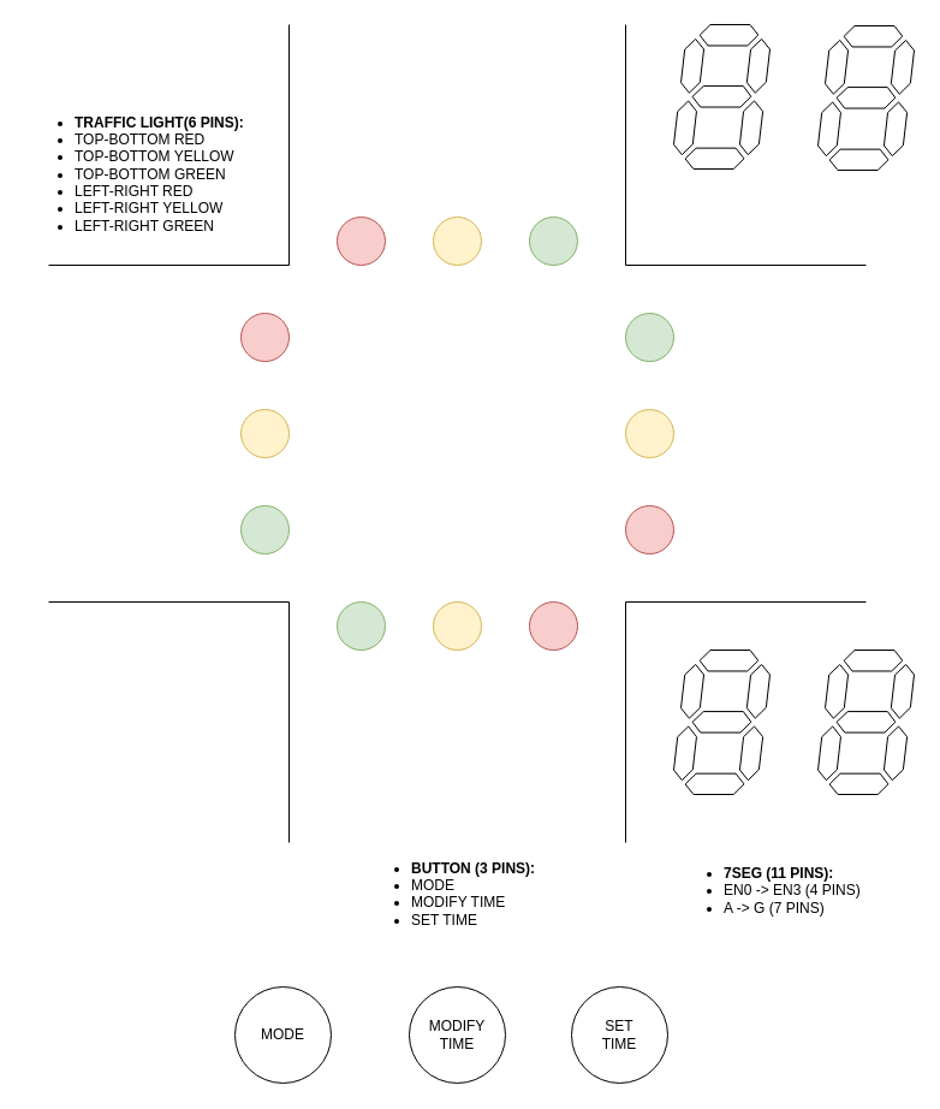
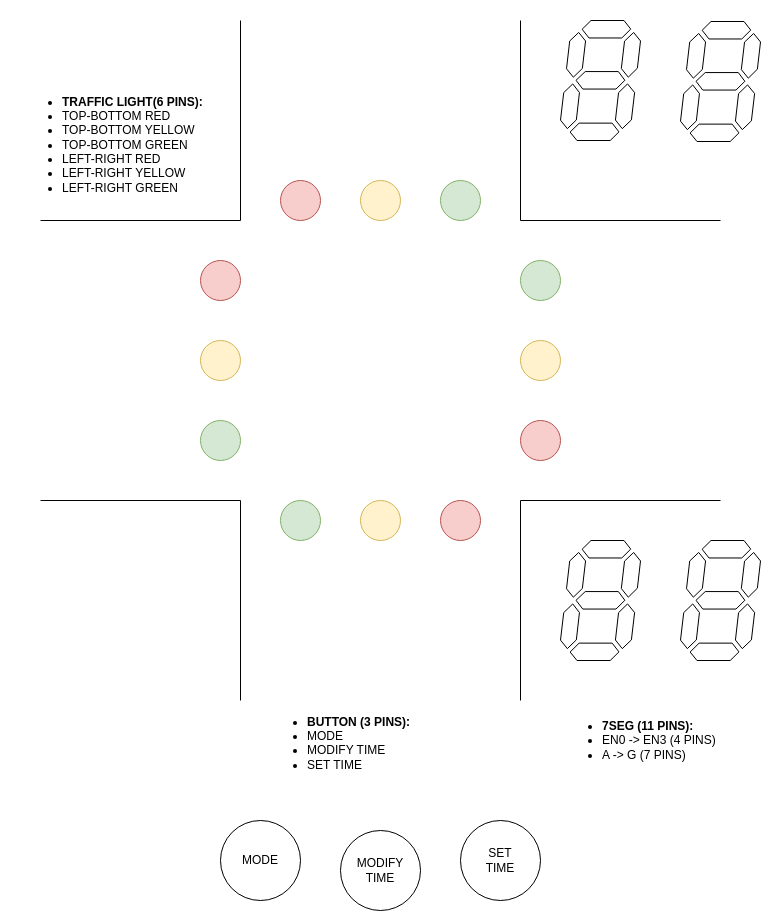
  <mxCell id="0" />
  <mxCell id="1" parent="0" />
  <mxCell id="2" value="" style="ellipse;whiteSpace=wrap;html=1;aspect=fixed;fillColor=#f8cecc;strokeColor=#b85450;" vertex="1" parent="1"><mxGeometry x="280" y="180" width="40" height="40" as="geometry" /></mxCell>
  <mxCell id="3" value="" style="ellipse;whiteSpace=wrap;html=1;aspect=fixed;fillColor=#d5e8d4;strokeColor=#82b366;" vertex="1" parent="1"><mxGeometry x="440" y="180" width="40" height="40" as="geometry" /></mxCell>
  <mxCell id="4" value="" style="ellipse;whiteSpace=wrap;html=1;aspect=fixed;fillColor=#fff2cc;strokeColor=#d6b656;" vertex="1" parent="1"><mxGeometry x="360" y="180" width="40" height="40" as="geometry" /></mxCell>
  <mxCell id="5" value="" style="ellipse;whiteSpace=wrap;html=1;aspect=fixed;fillColor=#f8cecc;strokeColor=#b85450;" vertex="1" parent="1"><mxGeometry x="520" y="420" width="40" height="40" as="geometry" /></mxCell>
  <mxCell id="6" value="" style="ellipse;whiteSpace=wrap;html=1;aspect=fixed;fillColor=#d5e8d4;strokeColor=#82b366;" vertex="1" parent="1"><mxGeometry x="520" y="260" width="40" height="40" as="geometry" /></mxCell>
  <mxCell id="7" value="" style="ellipse;whiteSpace=wrap;html=1;aspect=fixed;fillColor=#fff2cc;strokeColor=#d6b656;" vertex="1" parent="1"><mxGeometry x="520" y="340" width="40" height="40" as="geometry" /></mxCell>
  <mxCell id="8" value="" style="ellipse;whiteSpace=wrap;html=1;aspect=fixed;fillColor=#f8cecc;strokeColor=#b85450;" vertex="1" parent="1"><mxGeometry x="200" y="260" width="40" height="40" as="geometry" /></mxCell>
  <mxCell id="9" value="" style="ellipse;whiteSpace=wrap;html=1;aspect=fixed;fillColor=#d5e8d4;strokeColor=#82b366;" vertex="1" parent="1"><mxGeometry x="200" y="420" width="40" height="40" as="geometry" /></mxCell>
  <mxCell id="10" value="" style="ellipse;whiteSpace=wrap;html=1;aspect=fixed;fillColor=#fff2cc;strokeColor=#d6b656;" vertex="1" parent="1"><mxGeometry x="200" y="340" width="40" height="40" as="geometry" /></mxCell>
  <mxCell id="11" value="" style="ellipse;whiteSpace=wrap;html=1;aspect=fixed;fillColor=#f8cecc;strokeColor=#b85450;" vertex="1" parent="1"><mxGeometry x="440" y="500" width="40" height="40" as="geometry" /></mxCell>
  <mxCell id="12" value="" style="ellipse;whiteSpace=wrap;html=1;aspect=fixed;fillColor=#d5e8d4;strokeColor=#82b366;" vertex="1" parent="1"><mxGeometry x="280" y="500" width="40" height="40" as="geometry" /></mxCell>
  <mxCell id="13" value="" style="ellipse;whiteSpace=wrap;html=1;aspect=fixed;fillColor=#fff2cc;strokeColor=#d6b656;" vertex="1" parent="1"><mxGeometry x="360" y="500" width="40" height="40" as="geometry" /></mxCell>
  <mxCell id="14" value="" style="endArrow=none;html=1;rounded=0;" edge="1" parent="1"><mxGeometry width="50" height="50" relative="1" as="geometry"><mxPoint x="520" y="20" as="sourcePoint" /><mxPoint x="720" y="220" as="targetPoint" /><Array as="points"><mxPoint x="520" y="220" /></Array></mxGeometry></mxCell>
  <mxCell id="15" value="" style="endArrow=none;html=1;rounded=0;" edge="1" parent="1"><mxGeometry width="50" height="50" relative="1" as="geometry"><mxPoint x="520" y="700" as="sourcePoint" /><mxPoint x="720" y="500" as="targetPoint" /><Array as="points"><mxPoint x="520" y="500" /></Array></mxGeometry></mxCell>
  <mxCell id="16" value="" style="endArrow=none;html=1;rounded=0;" edge="1" parent="1"><mxGeometry width="50" height="50" relative="1" as="geometry"><mxPoint x="240" y="20" as="sourcePoint" /><mxPoint x="40" y="220" as="targetPoint" /><Array as="points"><mxPoint x="240" y="220" /></Array></mxGeometry></mxCell>
  <mxCell id="17" value="" style="endArrow=none;html=1;rounded=0;" edge="1" parent="1"><mxGeometry width="50" height="50" relative="1" as="geometry"><mxPoint x="40" y="500" as="sourcePoint" /><mxPoint x="240" y="700" as="targetPoint" /><Array as="points"><mxPoint x="240" y="500" /></Array></mxGeometry></mxCell>
  <mxCell id="18" value="&lt;ul&gt;&lt;li&gt;&lt;b&gt;TRAFFIC LIGHT(6 PINS):&lt;/b&gt;&lt;/li&gt;&lt;li&gt;TOP-BOTTOM RED&lt;/li&gt;&lt;li&gt;TOP-BOTTOM YELLOW&lt;/li&gt;&lt;li&gt;TOP-BOTTOM GREEN&lt;/li&gt;&lt;li&gt;LEFT-RIGHT RED&lt;/li&gt;&lt;li&gt;LEFT-RIGHT&amp;nbsp;YELLOW&lt;/li&gt;&lt;li&gt;LEFT-RIGHT&amp;nbsp;GREEN&lt;/li&gt;&lt;/ul&gt;" style="text;strokeColor=none;fillColor=none;html=1;whiteSpace=wrap;verticalAlign=middle;overflow=hidden;" vertex="1" parent="1"><mxGeometry x="20" y="80" width="200" height="120" as="geometry" /></mxCell>
- <mxCell id="19" value="&lt;ul&gt;&lt;li&gt;&lt;b&gt;BUTTON (3 PINS):&lt;/b&gt;&lt;/li&gt;&lt;li&gt;MODE&lt;/li&gt;&lt;li&gt;MODIFY TIME&lt;/li&gt;&lt;li&gt;SET TIME&lt;/li&gt;&lt;/ul&gt;" style="text;strokeColor=none;fillColor=none;html=1;whiteSpace=wrap;verticalAlign=middle;overflow=hidden;" vertex="1" parent="1"><mxGeometry x="300" y="700" width="160" height="80" as="geometry" /></mxCell>
+ <mxCell id="19" value="&lt;ul&gt;&lt;li&gt;&lt;b&gt;BUTTON (3 PINS):&lt;/b&gt;&lt;/li&gt;&lt;li&gt;MODE&lt;/li&gt;&lt;li&gt;MODIFY TIME&lt;/li&gt;&lt;li&gt;SET TIME&lt;/li&gt;&lt;/ul&gt;" style="text;strokeColor=none;fillColor=none;html=1;whiteSpace=wrap;verticalAlign=middle;overflow=hidden;" vertex="1" parent="1"><mxGeometry x="265" y="700" width="160" height="80" as="geometry" /></mxCell>
  <mxCell id="20" value="&lt;ul&gt;&lt;li&gt;&lt;b&gt;7SEG (11 PINS):&lt;/b&gt;&lt;/li&gt;&lt;li&gt;EN0 -&amp;gt; EN3 (4 PINS)&lt;/li&gt;&lt;li&gt;A -&amp;gt; G (7 PINS)&lt;/li&gt;&lt;/ul&gt;" style="text;strokeColor=none;fillColor=none;html=1;whiteSpace=wrap;verticalAlign=middle;overflow=hidden;" vertex="1" parent="1"><mxGeometry x="560" y="680" width="200" height="120" as="geometry" /></mxCell>
- <mxCell id="21" value="MODIFY&lt;div&gt;TIME&lt;/div&gt;" style="ellipse;whiteSpace=wrap;html=1;aspect=fixed;" vertex="1" parent="1"><mxGeometry x="340" y="820" width="80" height="80" as="geometry" /></mxCell>
- <mxCell id="22" value="MODE" style="ellipse;whiteSpace=wrap;html=1;aspect=fixed;" vertex="1" parent="1"><mxGeometry x="195" y="820" width="80" height="80" as="geometry" /></mxCell>
- <mxCell id="23" value="SET&lt;div&gt;TIME&lt;/div&gt;" style="ellipse;whiteSpace=wrap;html=1;aspect=fixed;" vertex="1" parent="1"><mxGeometry x="475" y="820" width="80" height="80" as="geometry" /></mxCell>
+ <mxCell id="21" value="MODIFY&lt;div&gt;TIME&lt;/div&gt;" style="ellipse;whiteSpace=wrap;html=1;aspect=fixed;" vertex="1" parent="1"><mxGeometry x="340" y="830" width="80" height="80" as="geometry" /></mxCell>
+ <mxCell id="22" value="MODE" style="ellipse;whiteSpace=wrap;html=1;aspect=fixed;" vertex="1" parent="1"><mxGeometry x="220" y="820" width="80" height="80" as="geometry" /></mxCell>
+ <mxCell id="23" value="SET&lt;div&gt;TIME&lt;/div&gt;" style="ellipse;whiteSpace=wrap;html=1;aspect=fixed;" vertex="1" parent="1"><mxGeometry x="460" y="820" width="80" height="80" as="geometry" /></mxCell>
  <mxCell id="24" value="" style="verticalLabelPosition=bottom;shadow=0;dashed=0;align=center;html=1;verticalAlign=top;shape=mxgraph.electrical.opto_electronics.7_segment_display;pointerEvents=1;" vertex="1" parent="1"><mxGeometry x="560" y="540" width="80" height="120" as="geometry" /></mxCell>
  <mxCell id="25" value="" style="verticalLabelPosition=bottom;shadow=0;dashed=0;align=center;html=1;verticalAlign=top;shape=mxgraph.electrical.opto_electronics.7_segment_display;pointerEvents=1;" vertex="1" parent="1"><mxGeometry x="680" y="540" width="80" height="120" as="geometry" /></mxCell>
  <mxCell id="26" value="" style="verticalLabelPosition=bottom;shadow=0;dashed=0;align=center;html=1;verticalAlign=top;shape=mxgraph.electrical.opto_electronics.7_segment_display;pointerEvents=1;" vertex="1" parent="1"><mxGeometry x="560" y="20" width="80" height="120" as="geometry" /></mxCell>
  <mxCell id="27" value="" style="verticalLabelPosition=bottom;shadow=0;dashed=0;align=center;html=1;verticalAlign=top;shape=mxgraph.electrical.opto_electronics.7_segment_display;pointerEvents=1;" vertex="1" parent="1"><mxGeometry x="680" y="21" width="80" height="120" as="geometry" /></mxCell>
